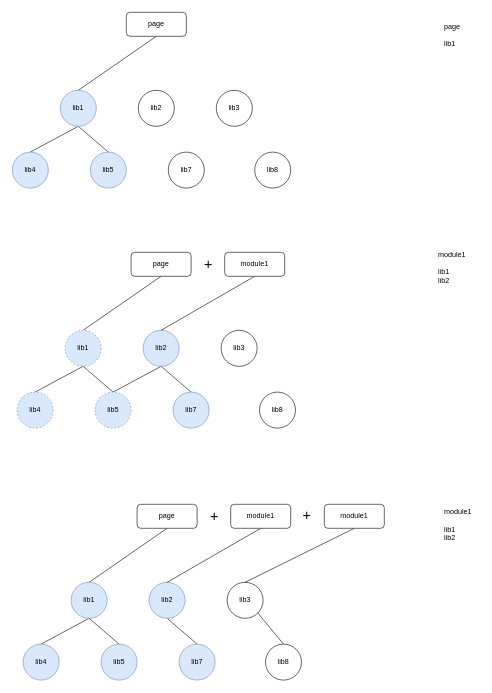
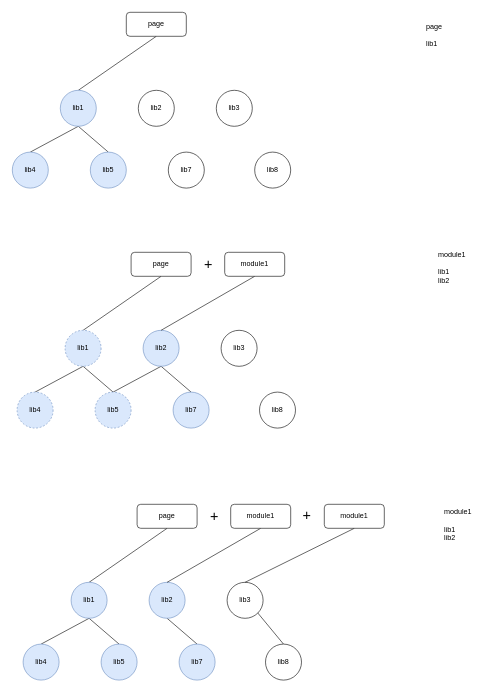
  <mxCell id="0" />
  <mxCell id="1" parent="0" />
  <mxCell id="2" style="rounded=0;orthogonalLoop=1;jettySize=auto;html=1;exitX=0.5;exitY=1;exitDx=0;exitDy=0;entryX=0.5;entryY=0;entryDx=0;entryDy=0;endArrow=none;endFill=0;" edge="1" parent="1" source="3" target="6"><mxGeometry relative="1" as="geometry" /></mxCell>
  <mxCell id="3" value="page" style="rounded=1;whiteSpace=wrap;html=1;" vertex="1" parent="1"><mxGeometry x="210" y="20" width="100" height="40" as="geometry" /></mxCell>
  <mxCell id="4" style="edgeStyle=none;rounded=0;orthogonalLoop=1;jettySize=auto;html=1;exitX=0.5;exitY=1;exitDx=0;exitDy=0;entryX=0.5;entryY=0;entryDx=0;entryDy=0;endArrow=none;endFill=0;" edge="1" parent="1" source="6" target="9"><mxGeometry relative="1" as="geometry" /></mxCell>
  <mxCell id="5" style="edgeStyle=none;rounded=0;orthogonalLoop=1;jettySize=auto;html=1;exitX=0.5;exitY=1;exitDx=0;exitDy=0;entryX=0.5;entryY=0;entryDx=0;entryDy=0;endArrow=none;endFill=0;" edge="1" parent="1" source="6" target="10"><mxGeometry relative="1" as="geometry" /></mxCell>
  <mxCell id="6" value="lib1" style="ellipse;whiteSpace=wrap;html=1;aspect=fixed;fillColor=#dae8fc;strokeColor=#6c8ebf;" vertex="1" parent="1"><mxGeometry x="100" y="150" width="60" height="60" as="geometry" /></mxCell>
  <mxCell id="7" value="lib2" style="ellipse;whiteSpace=wrap;html=1;aspect=fixed;" vertex="1" parent="1"><mxGeometry x="230" y="150" width="60" height="60" as="geometry" /></mxCell>
  <mxCell id="8" value="lib3" style="ellipse;whiteSpace=wrap;html=1;aspect=fixed;" vertex="1" parent="1"><mxGeometry x="360" y="150" width="60" height="60" as="geometry" /></mxCell>
  <mxCell id="9" value="lib4" style="ellipse;whiteSpace=wrap;html=1;aspect=fixed;fillColor=#dae8fc;strokeColor=#6c8ebf;" vertex="1" parent="1"><mxGeometry x="20" y="253" width="60" height="60" as="geometry" /></mxCell>
  <mxCell id="10" value="lib5" style="ellipse;whiteSpace=wrap;html=1;aspect=fixed;fillColor=#dae8fc;strokeColor=#6c8ebf;" vertex="1" parent="1"><mxGeometry x="150" y="253" width="60" height="60" as="geometry" /></mxCell>
  <mxCell id="11" value="lib7" style="ellipse;whiteSpace=wrap;html=1;aspect=fixed;" vertex="1" parent="1"><mxGeometry x="280" y="253" width="60" height="60" as="geometry" /></mxCell>
  <mxCell id="12" value="lib8" style="ellipse;whiteSpace=wrap;html=1;aspect=fixed;" vertex="1" parent="1"><mxGeometry x="424" y="253" width="60" height="60" as="geometry" /></mxCell>
  <mxCell id="13" style="rounded=0;orthogonalLoop=1;jettySize=auto;html=1;exitX=0.5;exitY=1;exitDx=0;exitDy=0;entryX=0.5;entryY=0;entryDx=0;entryDy=0;endArrow=none;endFill=0;" edge="1" parent="1" source="14" target="17"><mxGeometry relative="1" as="geometry" /></mxCell>
  <mxCell id="14" value="page" style="rounded=1;whiteSpace=wrap;html=1;" vertex="1" parent="1"><mxGeometry x="218" y="420" width="100" height="40" as="geometry" /></mxCell>
  <mxCell id="15" style="edgeStyle=none;rounded=0;orthogonalLoop=1;jettySize=auto;html=1;exitX=0.5;exitY=1;exitDx=0;exitDy=0;entryX=0.5;entryY=0;entryDx=0;entryDy=0;endArrow=none;endFill=0;" edge="1" parent="1" source="17" target="22"><mxGeometry relative="1" as="geometry" /></mxCell>
  <mxCell id="16" style="edgeStyle=none;rounded=0;orthogonalLoop=1;jettySize=auto;html=1;exitX=0.5;exitY=1;exitDx=0;exitDy=0;entryX=0.5;entryY=0;entryDx=0;entryDy=0;endArrow=none;endFill=0;" edge="1" parent="1" source="17" target="23"><mxGeometry relative="1" as="geometry" /></mxCell>
  <mxCell id="17" value="lib1" style="ellipse;whiteSpace=wrap;html=1;aspect=fixed;fillColor=#dae8fc;strokeColor=#6c8ebf;gradientColor=none;dashed=1;" vertex="1" parent="1"><mxGeometry x="108" y="550" width="60" height="60" as="geometry" /></mxCell>
  <mxCell id="18" style="edgeStyle=none;rounded=0;orthogonalLoop=1;jettySize=auto;html=1;exitX=0.5;exitY=1;exitDx=0;exitDy=0;entryX=0.5;entryY=0;entryDx=0;entryDy=0;endArrow=none;endFill=0;" edge="1" parent="1" source="20" target="24"><mxGeometry relative="1" as="geometry" /></mxCell>
  <mxCell id="19" style="edgeStyle=none;rounded=0;orthogonalLoop=1;jettySize=auto;html=1;exitX=0.5;exitY=1;exitDx=0;exitDy=0;entryX=0.5;entryY=0;entryDx=0;entryDy=0;endArrow=none;endFill=0;" edge="1" parent="1" source="20" target="23"><mxGeometry relative="1" as="geometry" /></mxCell>
  <mxCell id="20" value="lib2" style="ellipse;whiteSpace=wrap;html=1;aspect=fixed;fillColor=#dae8fc;strokeColor=#6c8ebf;" vertex="1" parent="1"><mxGeometry x="238" y="550" width="60" height="60" as="geometry" /></mxCell>
  <mxCell id="21" value="lib3" style="ellipse;whiteSpace=wrap;html=1;aspect=fixed;" vertex="1" parent="1"><mxGeometry x="368" y="550" width="60" height="60" as="geometry" /></mxCell>
  <mxCell id="22" value="lib4" style="ellipse;whiteSpace=wrap;html=1;aspect=fixed;fillColor=#dae8fc;strokeColor=#6c8ebf;dashed=1;" vertex="1" parent="1"><mxGeometry x="28" y="653" width="60" height="60" as="geometry" /></mxCell>
  <mxCell id="23" value="lib5" style="ellipse;whiteSpace=wrap;html=1;aspect=fixed;fillColor=#dae8fc;strokeColor=#6c8ebf;dashed=1;" vertex="1" parent="1"><mxGeometry x="158" y="653" width="60" height="60" as="geometry" /></mxCell>
  <mxCell id="24" value="lib7" style="ellipse;whiteSpace=wrap;html=1;aspect=fixed;fillColor=#dae8fc;strokeColor=#6c8ebf;" vertex="1" parent="1"><mxGeometry x="288" y="653" width="60" height="60" as="geometry" /></mxCell>
  <mxCell id="25" value="lib8" style="ellipse;whiteSpace=wrap;html=1;aspect=fixed;" vertex="1" parent="1"><mxGeometry x="432" y="653" width="60" height="60" as="geometry" /></mxCell>
  <mxCell id="26" style="edgeStyle=none;rounded=0;orthogonalLoop=1;jettySize=auto;html=1;exitX=0.5;exitY=1;exitDx=0;exitDy=0;entryX=0.5;entryY=0;entryDx=0;entryDy=0;endArrow=none;endFill=0;" edge="1" parent="1" source="27" target="20"><mxGeometry relative="1" as="geometry" /></mxCell>
  <mxCell id="27" value="module1" style="rounded=1;whiteSpace=wrap;html=1;" vertex="1" parent="1"><mxGeometry x="374" y="420" width="100" height="40" as="geometry" /></mxCell>
  <mxCell id="28" value="&lt;font style=&quot;font-size: 24px&quot;&gt;+&lt;/font&gt;" style="text;html=1;resizable=0;points=[];autosize=1;align=left;verticalAlign=top;spacingTop=-4;strokeWidth=1;" vertex="1" parent="1"><mxGeometry x="338" y="423" width="30" height="37" as="geometry" /></mxCell>
  <mxCell id="29" style="rounded=0;orthogonalLoop=1;jettySize=auto;html=1;exitX=0.5;exitY=1;exitDx=0;exitDy=0;entryX=0.5;entryY=0;entryDx=0;entryDy=0;endArrow=none;endFill=0;" edge="1" parent="1" source="30" target="33"><mxGeometry relative="1" as="geometry" /></mxCell>
  <mxCell id="30" value="page" style="rounded=1;whiteSpace=wrap;html=1;" vertex="1" parent="1"><mxGeometry x="228" y="840" width="100" height="40" as="geometry" /></mxCell>
  <mxCell id="31" style="edgeStyle=none;rounded=0;orthogonalLoop=1;jettySize=auto;html=1;exitX=0.5;exitY=1;exitDx=0;exitDy=0;entryX=0.5;entryY=0;entryDx=0;entryDy=0;endArrow=none;endFill=0;" edge="1" parent="1" source="33" target="38"><mxGeometry relative="1" as="geometry" /></mxCell>
  <mxCell id="32" style="edgeStyle=none;rounded=0;orthogonalLoop=1;jettySize=auto;html=1;exitX=0.5;exitY=1;exitDx=0;exitDy=0;entryX=0.5;entryY=0;entryDx=0;entryDy=0;endArrow=none;endFill=0;" edge="1" parent="1" source="33" target="39"><mxGeometry relative="1" as="geometry" /></mxCell>
  <mxCell id="33" value="lib1" style="ellipse;whiteSpace=wrap;html=1;aspect=fixed;fillColor=#dae8fc;strokeColor=#6c8ebf;" vertex="1" parent="1"><mxGeometry x="118" y="970" width="60" height="60" as="geometry" /></mxCell>
  <mxCell id="34" style="edgeStyle=none;rounded=0;orthogonalLoop=1;jettySize=auto;html=1;exitX=0.5;exitY=1;exitDx=0;exitDy=0;entryX=0.5;entryY=0;entryDx=0;entryDy=0;endArrow=none;endFill=0;" edge="1" parent="1" source="35" target="40"><mxGeometry relative="1" as="geometry" /></mxCell>
  <mxCell id="35" value="lib2" style="ellipse;whiteSpace=wrap;html=1;aspect=fixed;fillColor=#dae8fc;strokeColor=#6c8ebf;" vertex="1" parent="1"><mxGeometry x="248" y="970" width="60" height="60" as="geometry" /></mxCell>
  <mxCell id="36" style="edgeStyle=none;rounded=0;orthogonalLoop=1;jettySize=auto;html=1;exitX=1;exitY=1;exitDx=0;exitDy=0;entryX=0.5;entryY=0;entryDx=0;entryDy=0;endArrow=none;endFill=0;" edge="1" parent="1" source="37" target="41"><mxGeometry relative="1" as="geometry" /></mxCell>
  <mxCell id="37" value="lib3" style="ellipse;whiteSpace=wrap;html=1;aspect=fixed;" vertex="1" parent="1"><mxGeometry x="378" y="970" width="60" height="60" as="geometry" /></mxCell>
  <mxCell id="38" value="lib4" style="ellipse;whiteSpace=wrap;html=1;aspect=fixed;fillColor=#dae8fc;strokeColor=#6c8ebf;" vertex="1" parent="1"><mxGeometry x="38" y="1073" width="60" height="60" as="geometry" /></mxCell>
  <mxCell id="39" value="lib5" style="ellipse;whiteSpace=wrap;html=1;aspect=fixed;fillColor=#dae8fc;strokeColor=#6c8ebf;" vertex="1" parent="1"><mxGeometry x="168" y="1073" width="60" height="60" as="geometry" /></mxCell>
  <mxCell id="40" value="lib7" style="ellipse;whiteSpace=wrap;html=1;aspect=fixed;fillColor=#dae8fc;strokeColor=#6c8ebf;" vertex="1" parent="1"><mxGeometry x="298" y="1073" width="60" height="60" as="geometry" /></mxCell>
  <mxCell id="41" value="lib8" style="ellipse;whiteSpace=wrap;html=1;aspect=fixed;" vertex="1" parent="1"><mxGeometry x="442" y="1073" width="60" height="60" as="geometry" /></mxCell>
  <mxCell id="42" style="edgeStyle=none;rounded=0;orthogonalLoop=1;jettySize=auto;html=1;exitX=0.5;exitY=1;exitDx=0;exitDy=0;entryX=0.5;entryY=0;entryDx=0;entryDy=0;endArrow=none;endFill=0;" edge="1" parent="1" source="43" target="35"><mxGeometry relative="1" as="geometry" /></mxCell>
  <mxCell id="43" value="module1" style="rounded=1;whiteSpace=wrap;html=1;" vertex="1" parent="1"><mxGeometry x="384" y="840" width="100" height="40" as="geometry" /></mxCell>
  <mxCell id="44" value="&lt;font style=&quot;font-size: 24px&quot;&gt;+&lt;/font&gt;" style="text;html=1;resizable=0;points=[];autosize=1;align=left;verticalAlign=top;spacingTop=-4;strokeWidth=1;" vertex="1" parent="1"><mxGeometry x="348" y="843" width="30" height="37" as="geometry" /></mxCell>
  <mxCell id="45" style="edgeStyle=none;rounded=0;orthogonalLoop=1;jettySize=auto;html=1;exitX=0.5;exitY=1;exitDx=0;exitDy=0;entryX=0.5;entryY=0;entryDx=0;entryDy=0;endArrow=none;endFill=0;" edge="1" parent="1" source="46" target="37"><mxGeometry relative="1" as="geometry" /></mxCell>
  <mxCell id="46" value="module1" style="rounded=1;whiteSpace=wrap;html=1;" vertex="1" parent="1"><mxGeometry x="540" y="840" width="100" height="40" as="geometry" /></mxCell>
  <mxCell id="47" value="&lt;font style=&quot;font-size: 24px&quot;&gt;+&lt;/font&gt;" style="text;html=1;resizable=0;points=[];autosize=1;align=left;verticalAlign=top;spacingTop=-4;strokeWidth=1;" vertex="1" parent="1"><mxGeometry x="502" y="841.5" width="30" height="37" as="geometry" /></mxCell>
  <mxCell id="48" value="module1&lt;br&gt;&lt;br&gt;lib1&lt;br&gt;lib2" style="text;html=1;resizable=0;points=[];autosize=1;align=left;verticalAlign=top;spacingTop=-4;" vertex="1" parent="1"><mxGeometry x="728" y="414" width="60" height="60" as="geometry" /></mxCell>
  <mxCell id="49" value="module1&lt;br&gt;&lt;br&gt;lib1&lt;br&gt;lib2" style="text;html=1;resizable=0;points=[];autosize=1;align=left;verticalAlign=top;spacingTop=-4;" vertex="1" parent="1"><mxGeometry x="738" y="843" width="60" height="60" as="geometry" /></mxCell>
- <mxCell id="50" value="page&lt;br&gt;&lt;br&gt;lib1" style="text;html=1;resizable=0;points=[];autosize=1;align=left;verticalAlign=top;spacingTop=-4;" vertex="1" parent="1"><mxGeometry x="738" y="34" width="40" height="40" as="geometry" /></mxCell>
+ <mxCell id="50" value="page&lt;br&gt;&lt;br&gt;lib1" style="text;html=1;resizable=0;points=[];autosize=1;align=left;verticalAlign=top;spacingTop=-4;" vertex="1" parent="1"><mxGeometry x="708" y="34" width="40" height="40" as="geometry" /></mxCell>
